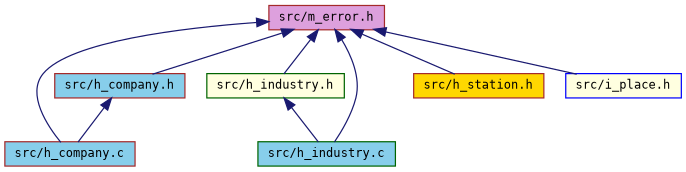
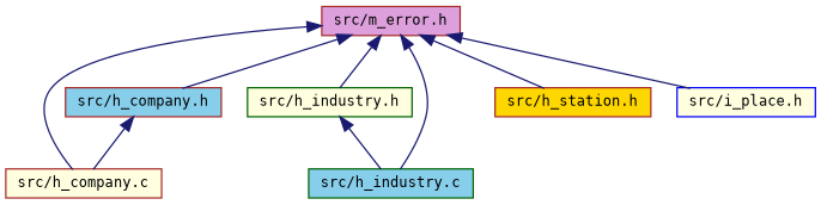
  digraph {
    fontname="DejaVu Sans Mono"
    node [color=brown fillcolor=lightyellow fontname="DejaVu Sans Mono" fontsize=10 shape=record style=filled]
    edge [color=midnightblue dir=back fontname="DejaVu Sans Mono" fontsize=10 labelfontname=Helvetica labelfontsize=10 style=solid]
    n1 [fillcolor=plum fontcolor=black height=0.2 label="src/m_error.h" width=0.4]
-   n2 [fillcolor=skyblue height=0.2 label="src/h_company.c" width=0.4]
+   n2 [height=0.2 label="src/h_company.c" width=0.4]
    n3 [fillcolor=skyblue height=0.2 label="src/h_company.h" width=0.4]
    n4 [color=darkgreen height=0.2 label="src/h_industry.h" width=0.4]
    n5 [color=darkgreen fillcolor=skyblue height=0.2 label="src/h_industry.c" width=0.4]
    n6 [fillcolor=gold height=0.2 label="src/h_station.h" width=0.4]
    n7 [color=blue height=0.2 label="src/i_place.h" width=0.4]
    n1 -> n2
    n1 -> n3
    n1 -> n4
    n1 -> n5
    n1 -> n6
    n1 -> n7
    n3 -> n2
    n4 -> n5
  }
